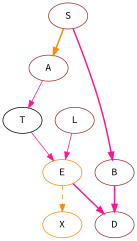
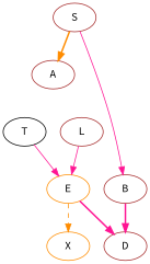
  digraph {
    fontname="Source Code Pro"
    node [color=brown fontname="Source Code Pro"]
    edge [color=deeppink dir=forward fontname="Source Code Pro" style=bold]
    T [color=black]
    A
    E [color=darkorange]
    B
    D
    X [color=darkorange]
    L
    S
    T -> E [style=solid]
-   A -> T [style=solid]
    E -> D
    E -> X [color=darkorange style=dashed]
    B -> D
    L -> E [style=solid]
    S -> A [color=darkorange]
-   S -> B
+   S -> B [style=solid]
  }
